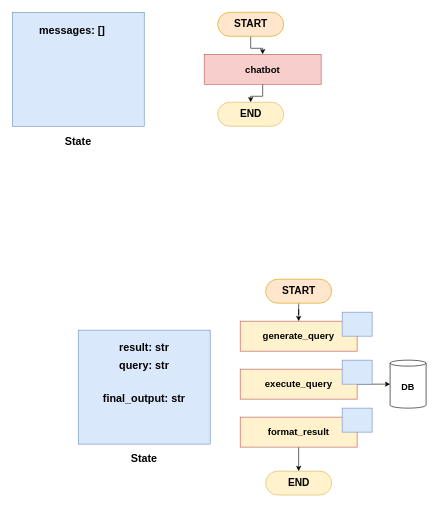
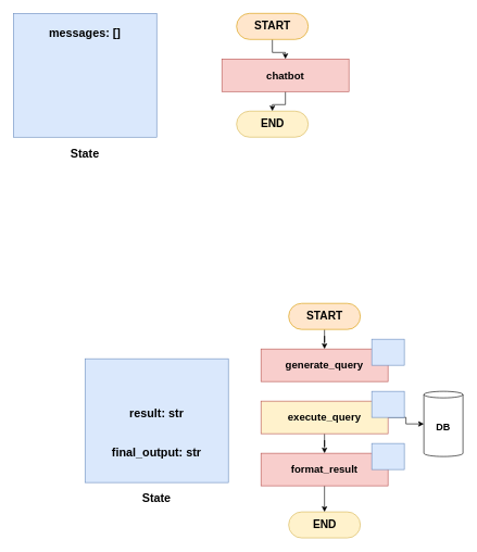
  <mxCell id="0" />
  <mxCell id="1" parent="0" />
  <mxCell id="2" style="edgeStyle=orthogonalEdgeStyle;rounded=0;orthogonalLoop=1;jettySize=auto;html=1;" edge="1" parent="1" source="3" target="5"><mxGeometry relative="1" as="geometry" /></mxCell>
  <mxCell id="3" value="START" style="rounded=1;whiteSpace=wrap;html=1;arcSize=50;fontStyle=1;fontSize=17;fillColor=#ffe6cc;strokeColor=#d79b00;" vertex="1" parent="1"><mxGeometry x="362.5" y="20" width="110" height="40" as="geometry" /></mxCell>
  <mxCell id="4" style="edgeStyle=orthogonalEdgeStyle;rounded=0;orthogonalLoop=1;jettySize=auto;html=1;" edge="1" parent="1" source="5" target="6"><mxGeometry relative="1" as="geometry" /></mxCell>
  <mxCell id="5" value="chatbot" style="rounded=0;whiteSpace=wrap;html=1;fontStyle=1;fontSize=16;fillColor=#f8cecc;strokeColor=#b85450;" vertex="1" parent="1"><mxGeometry x="340" y="90" width="195" height="50" as="geometry" /></mxCell>
  <mxCell id="6" value="END" style="rounded=1;whiteSpace=wrap;html=1;arcSize=50;fontStyle=1;fontSize=17;fillColor=#fff2cc;strokeColor=#d6b656;" vertex="1" parent="1"><mxGeometry x="362.5" y="170" width="110" height="40" as="geometry" /></mxCell>
  <mxCell id="7" value="" style="rounded=0;whiteSpace=wrap;html=1;fillColor=#dae8fc;strokeColor=#6c8ebf;" vertex="1" parent="1"><mxGeometry x="20" y="20" width="220" height="190" as="geometry" /></mxCell>
  <mxCell id="8" value="State" style="text;html=1;align=center;verticalAlign=middle;whiteSpace=wrap;rounded=0;fontStyle=1;fontSize=18;" vertex="1" parent="1"><mxGeometry x="20" y="220" width="220" height="30" as="geometry" /></mxCell>
- <mxCell id="9" value="messages: []" style="text;html=1;align=center;verticalAlign=middle;whiteSpace=wrap;rounded=0;fontStyle=1;fontSize=18;" vertex="1" parent="1"><mxGeometry x="30" y="40" width="180" height="20" as="geometry" /></mxCell>
+ <mxCell id="9" value="messages: []" style="text;html=1;align=center;verticalAlign=middle;whiteSpace=wrap;rounded=0;fontStyle=1;fontSize=18;" vertex="1" parent="1"><mxGeometry x="40" y="40" width="180" height="20" as="geometry" /></mxCell>
  <mxCell id="10" style="edgeStyle=orthogonalEdgeStyle;rounded=0;orthogonalLoop=1;jettySize=auto;html=1;entryX=0.5;entryY=0;entryDx=0;entryDy=0;" edge="1" parent="1" source="11" target="13"><mxGeometry relative="1" as="geometry" /></mxCell>
  <mxCell id="11" value="START" style="rounded=1;whiteSpace=wrap;html=1;arcSize=50;fontStyle=1;fontSize=17;fillColor=#ffe6cc;strokeColor=#d79b00;" vertex="1" parent="1"><mxGeometry x="442.5" y="465" width="110" height="40" as="geometry" /></mxCell>
  <mxCell id="12" value="END" style="rounded=1;whiteSpace=wrap;html=1;arcSize=50;fontStyle=1;fontSize=17;fillColor=#fff2cc;strokeColor=#d6b656;" vertex="1" parent="1"><mxGeometry x="442.5" y="785" width="110" height="40" as="geometry" /></mxCell>
- <mxCell id="13" value="generate_query" style="rounded=0;whiteSpace=wrap;html=1;fontStyle=1;fontSize=16;fillColor=#fff2cc;strokeColor=#b85450;" vertex="1" parent="1"><mxGeometry x="400" y="535" width="195" height="50" as="geometry" /></mxCell>
+ <mxCell id="13" value="generate_query" style="rounded=0;whiteSpace=wrap;html=1;fontStyle=1;fontSize=16;fillColor=#f8cecc;strokeColor=#b85450;" vertex="1" parent="1"><mxGeometry x="400" y="535" width="195" height="50" as="geometry" /></mxCell>
+ <mxCell id="14" style="edgeStyle=orthogonalEdgeStyle;rounded=0;orthogonalLoop=1;jettySize=auto;html=1;entryX=0.5;entryY=0;entryDx=0;entryDy=0;" edge="1" parent="1" source="16" target="18"><mxGeometry relative="1" as="geometry" /></mxCell>
  <mxCell id="15" style="edgeStyle=orthogonalEdgeStyle;rounded=0;orthogonalLoop=1;jettySize=auto;html=1;" edge="1" parent="1" source="16" target="24"><mxGeometry relative="1" as="geometry" /></mxCell>
  <mxCell id="16" value="execute_query" style="rounded=0;whiteSpace=wrap;html=1;fontStyle=1;fontSize=16;fillColor=#fff2cc;strokeColor=#b85450;" vertex="1" parent="1"><mxGeometry x="400" y="615" width="195" height="50" as="geometry" /></mxCell>
  <mxCell id="17" style="edgeStyle=orthogonalEdgeStyle;rounded=0;orthogonalLoop=1;jettySize=auto;html=1;entryX=0.5;entryY=0;entryDx=0;entryDy=0;" edge="1" parent="1" source="18" target="12"><mxGeometry relative="1" as="geometry" /></mxCell>
- <mxCell id="18" value="format_result" style="rounded=0;whiteSpace=wrap;html=1;fontStyle=1;fontSize=16;fillColor=#fff2cc;strokeColor=#b85450;" vertex="1" parent="1"><mxGeometry x="400" y="695" width="195" height="50" as="geometry" /></mxCell>
+ <mxCell id="18" value="format_result" style="rounded=0;whiteSpace=wrap;html=1;fontStyle=1;fontSize=16;fillColor=#f8cecc;strokeColor=#b85450;" vertex="1" parent="1"><mxGeometry x="400" y="695" width="195" height="50" as="geometry" /></mxCell>
  <mxCell id="19" value="" style="rounded=0;whiteSpace=wrap;html=1;fillColor=#dae8fc;strokeColor=#6c8ebf;" vertex="1" parent="1"><mxGeometry x="130" y="550" width="220" height="190" as="geometry" /></mxCell>
  <mxCell id="20" value="State" style="text;html=1;align=center;verticalAlign=middle;whiteSpace=wrap;rounded=0;fontStyle=1;fontSize=18;" vertex="1" parent="1"><mxGeometry x="130" y="750" width="220" height="30" as="geometry" /></mxCell>
- <mxCell id="21" value="query: str" style="text;html=1;align=center;verticalAlign=middle;whiteSpace=wrap;rounded=0;fontStyle=1;fontSize=18;" vertex="1" parent="1"><mxGeometry x="150" y="600" width="180" height="20" as="geometry" /></mxCell>
- <mxCell id="22" value="result: str" style="text;html=1;align=center;verticalAlign=middle;whiteSpace=wrap;rounded=0;fontStyle=1;fontSize=18;" vertex="1" parent="1"><mxGeometry x="150" y="570" width="180" height="20" as="geometry" /></mxCell>
- <mxCell id="23" value="final_output: str" style="text;html=1;align=center;verticalAlign=middle;whiteSpace=wrap;rounded=0;fontStyle=1;fontSize=18;" vertex="1" parent="1"><mxGeometry x="150" y="655" width="180" height="20" as="geometry" /></mxCell>
- <mxCell id="24" value="DB" style="shape=cylinder3;whiteSpace=wrap;html=1;boundedLbl=1;backgroundOutline=1;size=5;fontStyle=1;fontSize=15;" vertex="1" parent="1"><mxGeometry x="650" y="600" width="60" height="80" as="geometry" /></mxCell>
+ <mxCell id="22" value="result: str" style="text;html=1;align=center;verticalAlign=middle;whiteSpace=wrap;rounded=0;fontStyle=1;fontSize=18;" vertex="1" parent="1"><mxGeometry x="150" y="625" width="180" height="20" as="geometry" /></mxCell>
+ <mxCell id="23" value="final_output: str" style="text;html=1;align=center;verticalAlign=middle;whiteSpace=wrap;rounded=0;fontStyle=1;fontSize=18;" vertex="1" parent="1"><mxGeometry x="150" y="685" width="180" height="20" as="geometry" /></mxCell>
+ <mxCell id="24" value="DB" style="shape=cylinder3;whiteSpace=wrap;html=1;boundedLbl=1;backgroundOutline=1;size=5;fontStyle=1;fontSize=15;" vertex="1" parent="1"><mxGeometry x="650" y="600" width="60" height="100" as="geometry" /></mxCell>
  <mxCell id="25" value="" style="rounded=0;whiteSpace=wrap;html=1;fillColor=#dae8fc;strokeColor=#6c8ebf;" vertex="1" parent="1"><mxGeometry x="570" y="520" width="50" height="40" as="geometry" /></mxCell>
  <mxCell id="26" value="" style="rounded=0;whiteSpace=wrap;html=1;fillColor=#dae8fc;strokeColor=#6c8ebf;" vertex="1" parent="1"><mxGeometry x="570" y="600" width="50" height="40" as="geometry" /></mxCell>
  <mxCell id="27" value="" style="rounded=0;whiteSpace=wrap;html=1;fillColor=#dae8fc;strokeColor=#6c8ebf;" vertex="1" parent="1"><mxGeometry x="570" y="680" width="50" height="40" as="geometry" /></mxCell>
